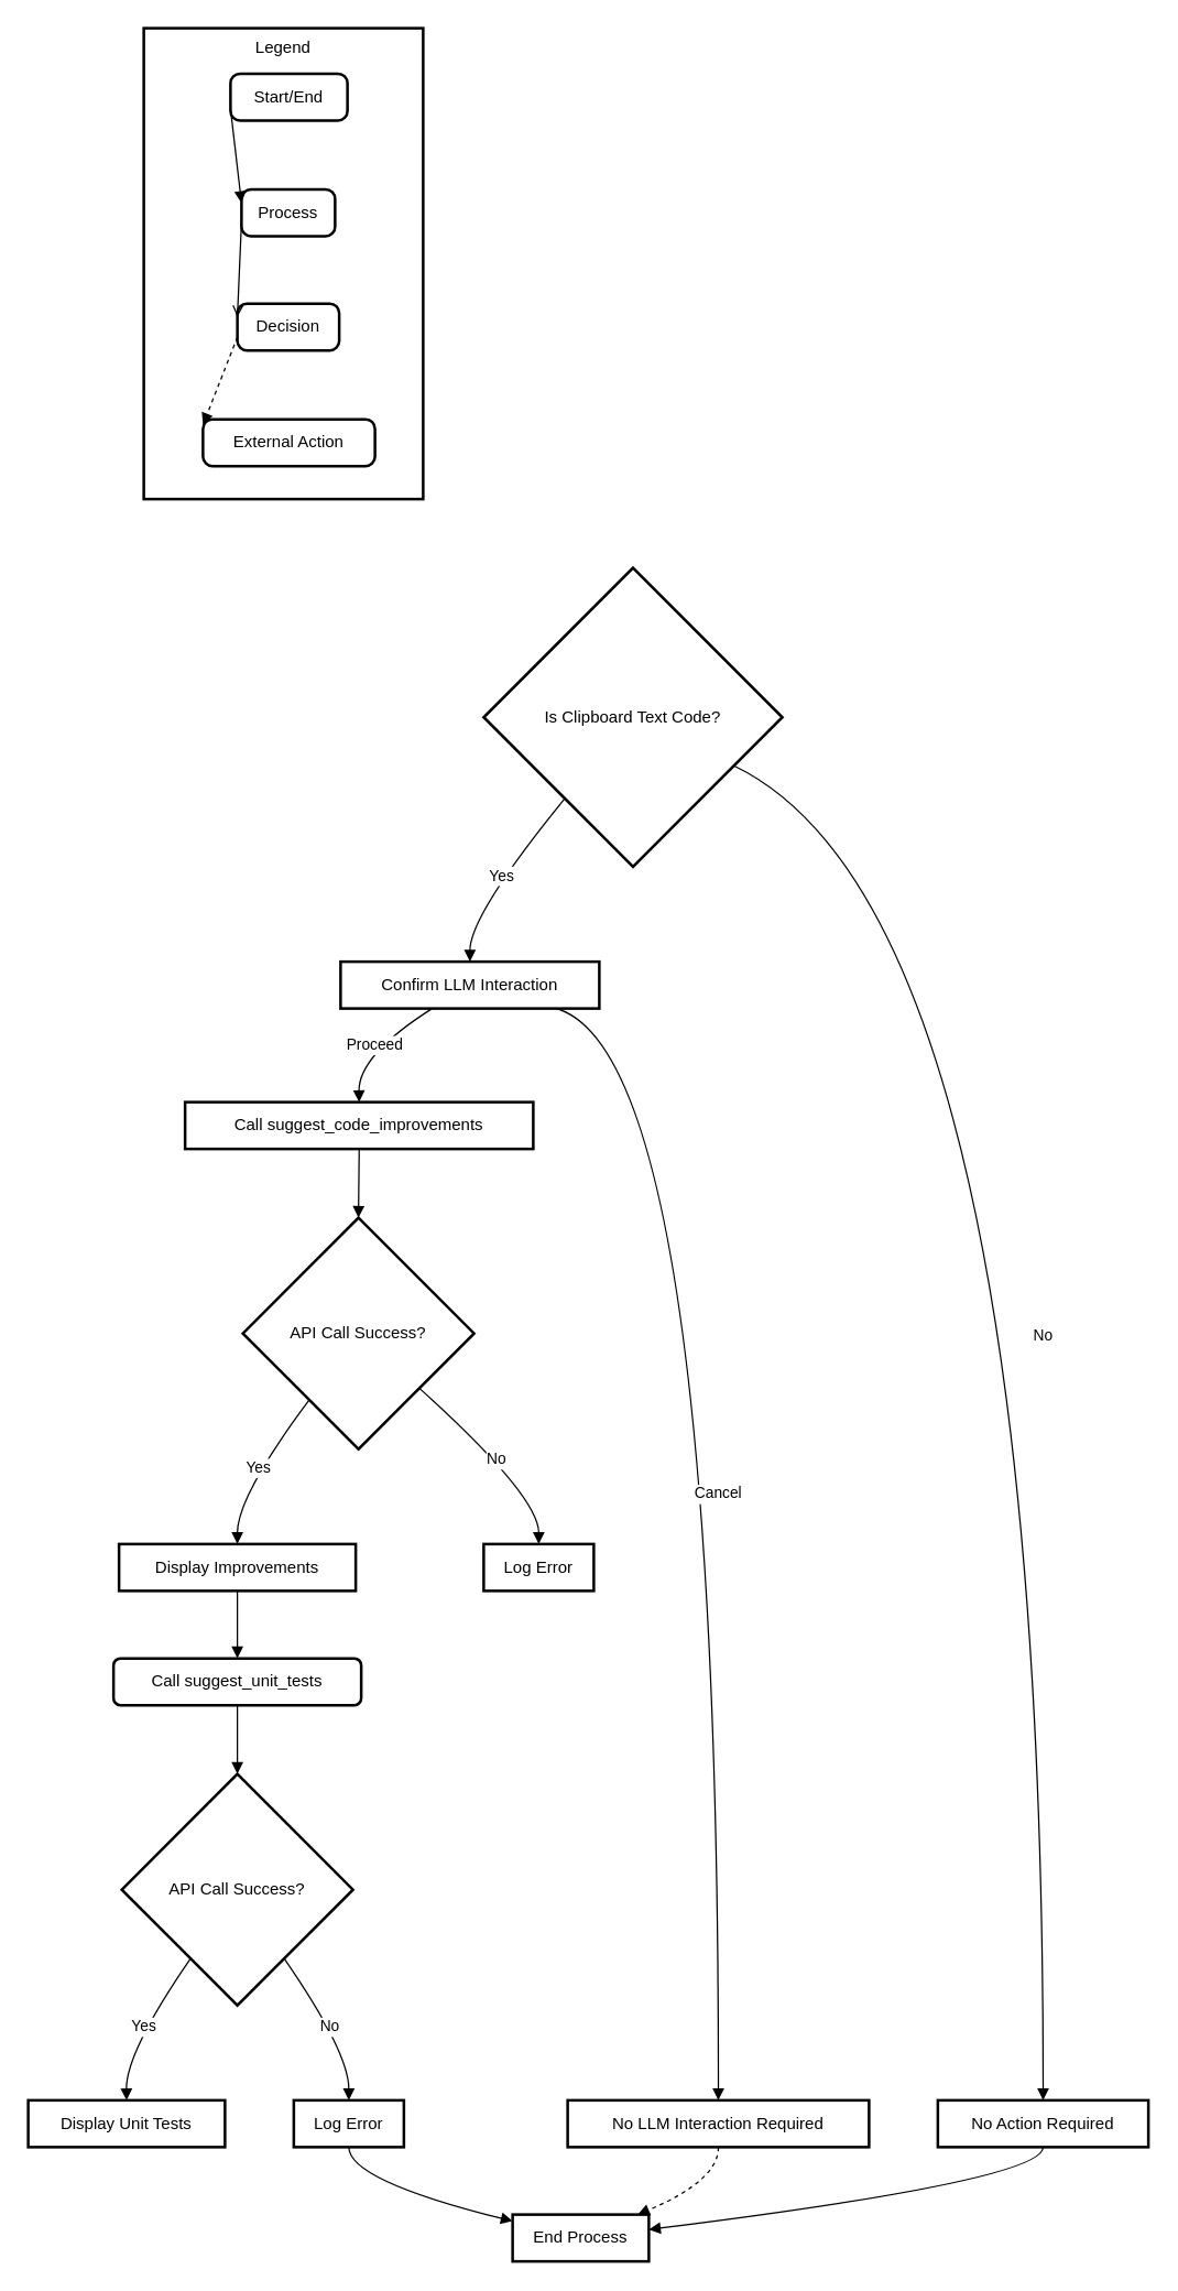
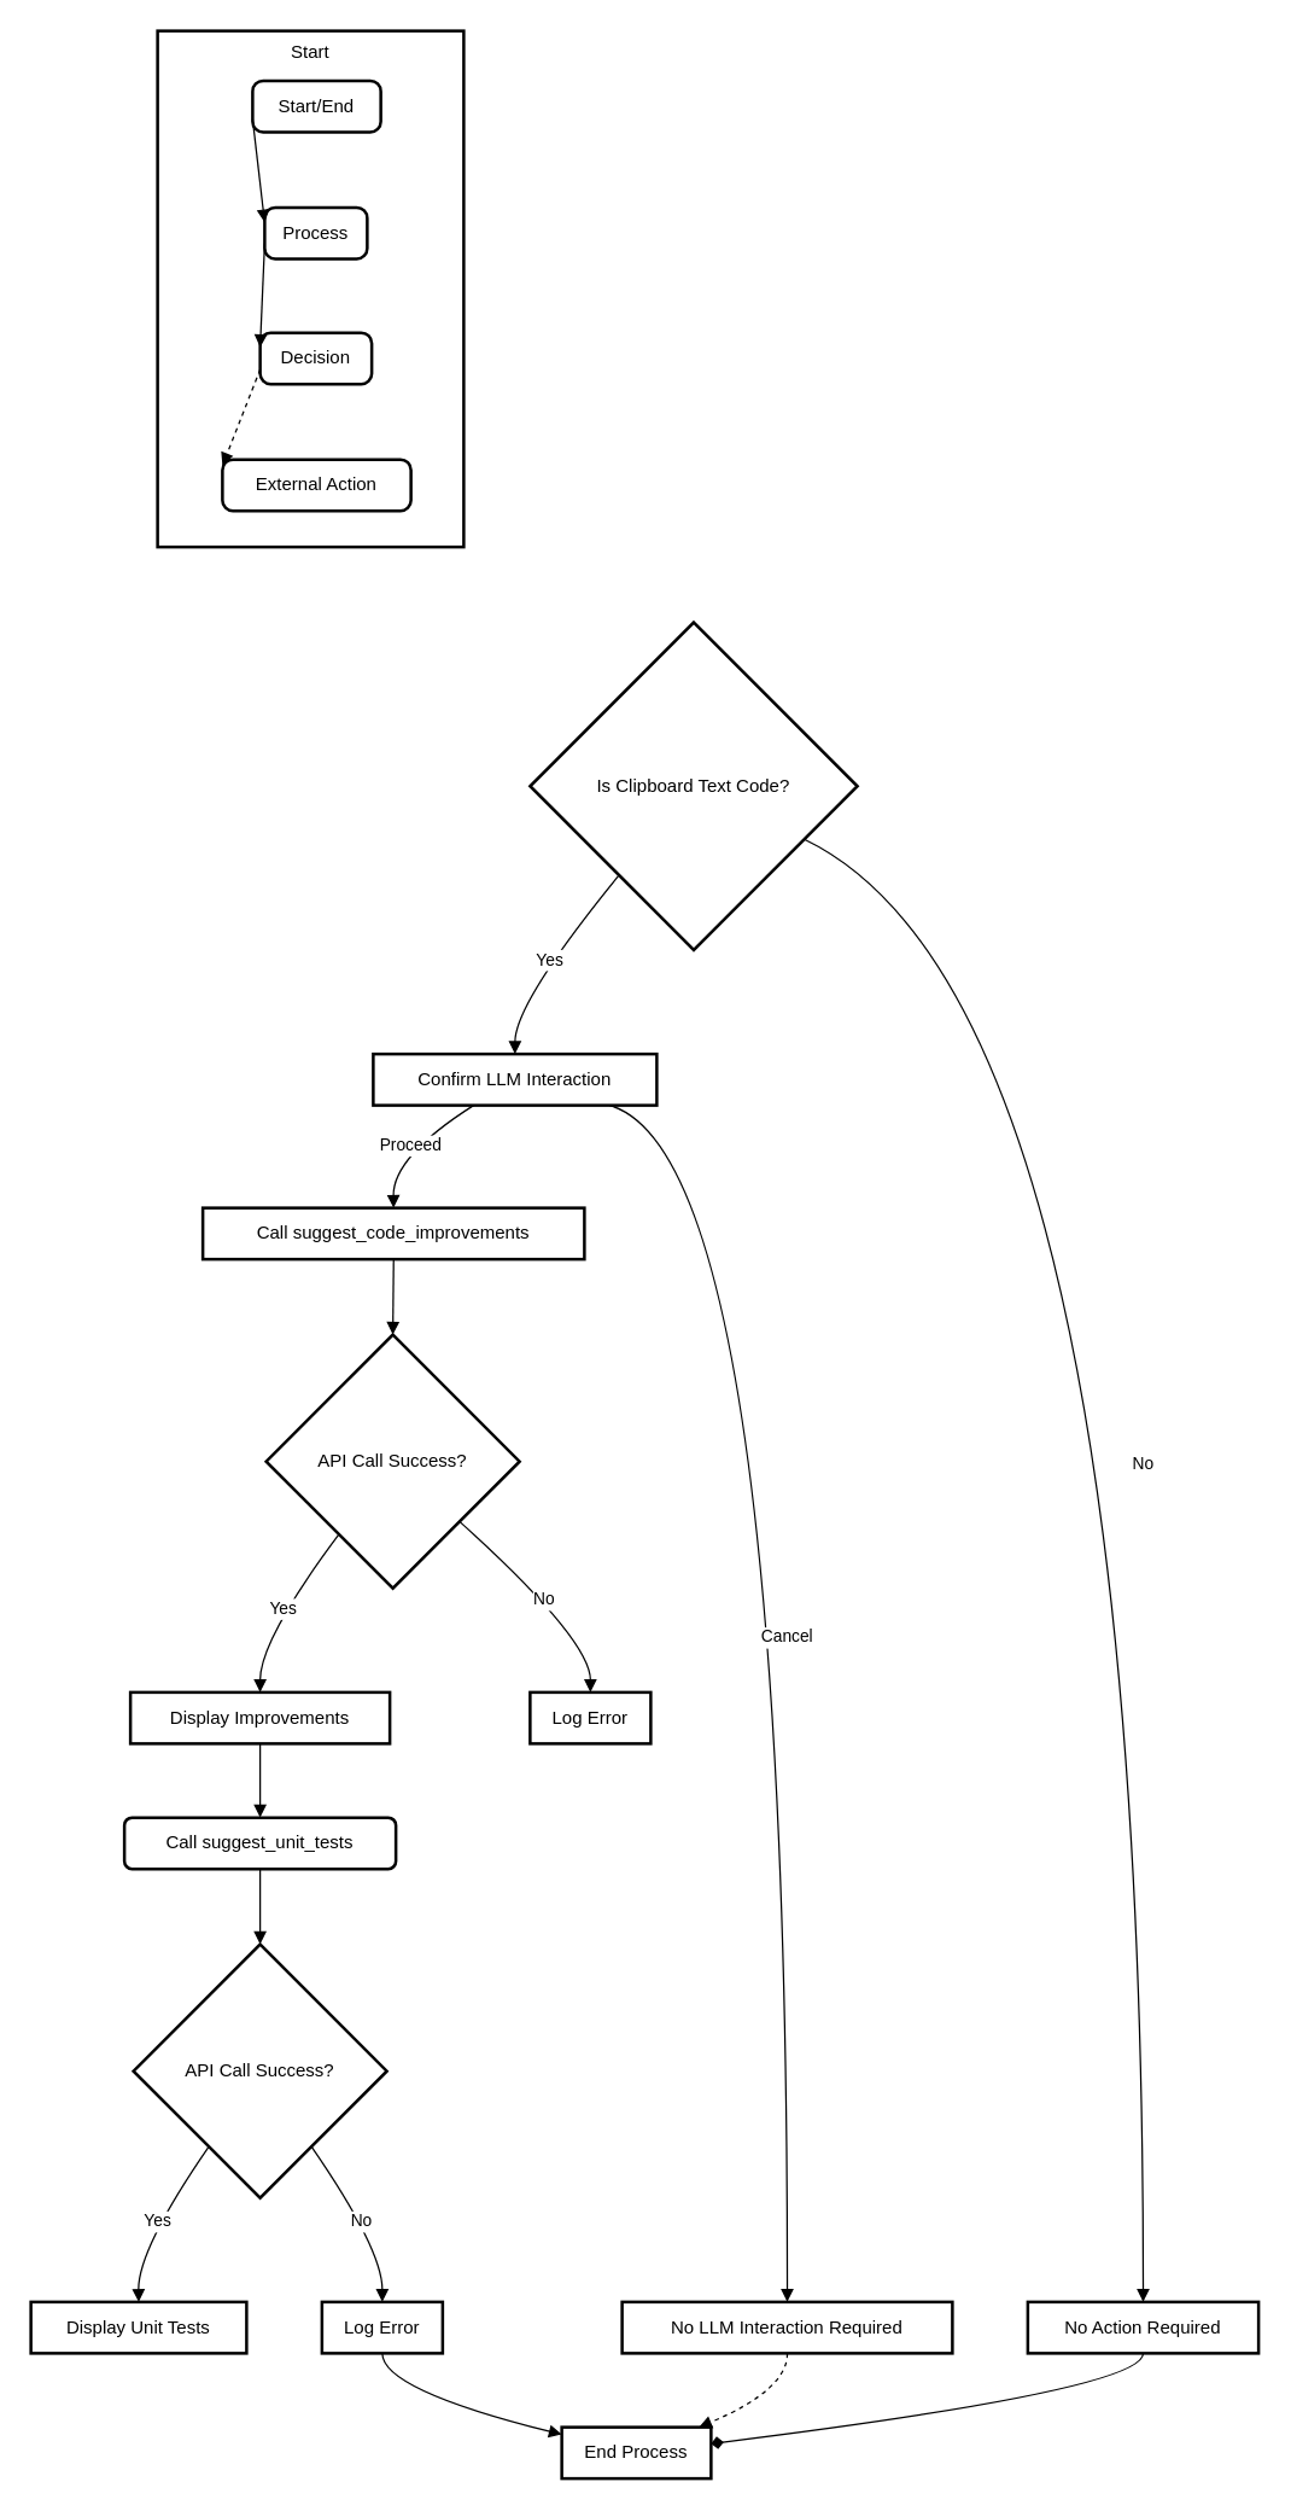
  <mxCell id="0" />
  <mxCell id="1" parent="0" />
- <mxCell id="2" value="Legend" style="whiteSpace=wrap;strokeWidth=2;verticalAlign=top;" vertex="1" parent="1"><mxGeometry x="104" y="20" width="203" height="342" as="geometry" /></mxCell>
+ <mxCell id="2" value="Start" style="whiteSpace=wrap;strokeWidth=2;verticalAlign=top;" vertex="1" parent="1"><mxGeometry x="104" y="20" width="203" height="342" as="geometry" /></mxCell>
  <mxCell id="3" value="External Action" style="rounded=1;absoluteArcSize=1;arcSize=14;whiteSpace=wrap;strokeWidth=2;" vertex="1" parent="2"><mxGeometry x="43" y="284" width="125" height="34" as="geometry" /></mxCell>
  <mxCell id="4" value="Start/End" style="rounded=1;absoluteArcSize=1;arcSize=14;whiteSpace=wrap;strokeWidth=2;" vertex="1" parent="2"><mxGeometry x="63" y="33" width="85" height="34" as="geometry" /></mxCell>
  <mxCell id="5" value="Process" style="rounded=1;absoluteArcSize=1;arcSize=14;whiteSpace=wrap;strokeWidth=2;" vertex="1" parent="2"><mxGeometry x="71" y="117" width="68" height="34" as="geometry" /></mxCell>
  <mxCell id="6" value="Decision" style="rounded=1;absoluteArcSize=1;arcSize=14;whiteSpace=wrap;strokeWidth=2;" vertex="1" parent="2"><mxGeometry x="68" y="200" width="74" height="34" as="geometry" /></mxCell>
  <mxCell id="7" value="" style="curved=1;startArrow=none;endArrow=block;exitX=-0.49;exitY=0.99;entryX=-0.73;entryY=-0.01;rounded=0;" edge="1" parent="2" source="4" target="5"><mxGeometry relative="1" as="geometry"><Array as="points" /></mxGeometry></mxCell>
- <mxCell id="8" value="" style="curved=1;startArrow=none;endArrow=open;exitX=-0.73;exitY=0.98;entryX=-0.63;entryY=0.01;rounded=0;" edge="1" parent="2" source="5" target="6"><mxGeometry relative="1" as="geometry"><Array as="points" /></mxGeometry></mxCell>
+ <mxCell id="8" value="" style="curved=1;startArrow=none;endArrow=block;exitX=-0.73;exitY=0.98;entryX=-0.63;entryY=0.01;rounded=0;" edge="1" parent="2" source="5" target="6"><mxGeometry relative="1" as="geometry"><Array as="points" /></mxGeometry></mxCell>
  <mxCell id="9" value="" style="curved=1;startArrow=none;endArrow=block;exitX=-0.63;exitY=0.99;entryX=-0.17;entryY=-0.01;rounded=0;dashed=1;" edge="1" parent="2" source="6" target="3"><mxGeometry relative="1" as="geometry"><Array as="points" /></mxGeometry></mxCell>
  <mxCell id="10" value="Is Clipboard Text Code?" style="rhombus;strokeWidth=2;whiteSpace=wrap;" vertex="1" parent="1"><mxGeometry x="351" y="412" width="217" height="217" as="geometry" /></mxCell>
  <mxCell id="11" value="Confirm LLM Interaction" style="whiteSpace=wrap;strokeWidth=2;" vertex="1" parent="1"><mxGeometry x="247" y="698" width="188" height="34" as="geometry" /></mxCell>
  <mxCell id="12" value="No Action Required" style="whiteSpace=wrap;strokeWidth=2;" vertex="1" parent="1"><mxGeometry x="681" y="1525" width="153" height="34" as="geometry" /></mxCell>
  <mxCell id="13" value="Call suggest_code_improvements" style="whiteSpace=wrap;strokeWidth=2;" vertex="1" parent="1"><mxGeometry x="134" y="800" width="253" height="34" as="geometry" /></mxCell>
  <mxCell id="14" value="No LLM Interaction Required" style="whiteSpace=wrap;strokeWidth=2;" vertex="1" parent="1"><mxGeometry x="412" y="1525" width="219" height="34" as="geometry" /></mxCell>
  <mxCell id="15" value="API Call Success?" style="rhombus;strokeWidth=2;whiteSpace=wrap;" vertex="1" parent="1"><mxGeometry x="176" y="884" width="168" height="168" as="geometry" /></mxCell>
  <mxCell id="16" value="Display Improvements" style="whiteSpace=wrap;strokeWidth=2;" vertex="1" parent="1"><mxGeometry x="86" y="1121" width="172" height="34" as="geometry" /></mxCell>
  <mxCell id="17" value="Log Error" style="whiteSpace=wrap;strokeWidth=2;" vertex="1" parent="1"><mxGeometry x="351" y="1121" width="80" height="34" as="geometry" /></mxCell>
  <mxCell id="18" value="Call suggest_unit_tests" style="whiteSpace=wrap;strokeWidth=2;rounded=1;" vertex="1" parent="1"><mxGeometry x="82" y="1204" width="180" height="34" as="geometry" /></mxCell>
  <mxCell id="19" value="API Call Success?" style="rhombus;strokeWidth=2;whiteSpace=wrap;" vertex="1" parent="1"><mxGeometry x="88" y="1288" width="168" height="168" as="geometry" /></mxCell>
  <mxCell id="20" value="Display Unit Tests" style="whiteSpace=wrap;strokeWidth=2;" vertex="1" parent="1"><mxGeometry x="20" y="1525" width="143" height="34" as="geometry" /></mxCell>
  <mxCell id="21" value="Log Error" style="whiteSpace=wrap;strokeWidth=2;" vertex="1" parent="1"><mxGeometry x="213" y="1525" width="80" height="34" as="geometry" /></mxCell>
  <mxCell id="22" value="End Process" style="whiteSpace=wrap;strokeWidth=2;" vertex="1" parent="1"><mxGeometry x="372" y="1608" width="99" height="34" as="geometry" /></mxCell>
  <mxCell id="23" value="Yes" style="curved=1;startArrow=none;endArrow=block;exitX=0.08;exitY=1;entryX=0.5;entryY=-0.01;rounded=0;" edge="1" parent="1" source="10" target="11"><mxGeometry relative="1" as="geometry"><Array as="points"><mxPoint x="341" y="664" /></Array></mxGeometry></mxCell>
  <mxCell id="24" value="No" style="curved=1;startArrow=none;endArrow=block;exitX=1;exitY=0.74;entryX=0.5;entryY=-0.01;rounded=0;" edge="1" parent="1" source="10" target="12"><mxGeometry relative="1" as="geometry"><Array as="points"><mxPoint x="758" y="664" /></Array></mxGeometry></mxCell>
  <mxCell id="25" value="Proceed" style="curved=1;startArrow=none;endArrow=block;exitX=0.36;exitY=0.98;entryX=0.5;entryY=0;rounded=0;" edge="1" parent="1" source="11" target="13"><mxGeometry relative="1" as="geometry"><Array as="points"><mxPoint x="260" y="766" /></Array></mxGeometry></mxCell>
  <mxCell id="26" value="Cancel" style="curved=1;startArrow=none;endArrow=block;exitX=0.82;exitY=0.98;entryX=0.5;entryY=-0.01;rounded=0;" edge="1" parent="1" source="11" target="14"><mxGeometry relative="1" as="geometry"><Array as="points"><mxPoint x="522" y="766" /></Array></mxGeometry></mxCell>
  <mxCell id="27" value="" style="curved=1;startArrow=none;endArrow=block;exitX=0.5;exitY=0.99;entryX=0.5;entryY=0;rounded=0;" edge="1" parent="1" source="13" target="15"><mxGeometry relative="1" as="geometry"><Array as="points" /></mxGeometry></mxCell>
  <mxCell id="28" value="Yes" style="curved=1;startArrow=none;endArrow=block;exitX=0.13;exitY=1;entryX=0.5;entryY=-0.01;rounded=0;" edge="1" parent="1" source="15" target="16"><mxGeometry relative="1" as="geometry"><Array as="points"><mxPoint x="172" y="1086" /></Array></mxGeometry></mxCell>
  <mxCell id="29" value="No" style="curved=1;startArrow=none;endArrow=block;exitX=1;exitY=0.95;entryX=0.5;entryY=-0.01;rounded=0;" edge="1" parent="1" source="15" target="17"><mxGeometry relative="1" as="geometry"><Array as="points"><mxPoint x="391" y="1086" /></Array></mxGeometry></mxCell>
  <mxCell id="30" value="" style="curved=1;startArrow=none;endArrow=block;exitX=0.5;exitY=0.97;entryX=0.5;entryY=0;rounded=0;" edge="1" parent="1" source="16" target="18"><mxGeometry relative="1" as="geometry"><Array as="points" /></mxGeometry></mxCell>
  <mxCell id="31" value="" style="curved=1;startArrow=none;endArrow=block;exitX=0.5;exitY=0.99;entryX=0.5;entryY=0;rounded=0;" edge="1" parent="1" source="18" target="19"><mxGeometry relative="1" as="geometry"><Array as="points" /></mxGeometry></mxCell>
  <mxCell id="32" value="Yes" style="curved=1;startArrow=none;endArrow=block;exitX=0.16;exitY=1;entryX=0.5;entryY=-0.01;rounded=0;" edge="1" parent="1" source="19" target="20"><mxGeometry relative="1" as="geometry"><Array as="points"><mxPoint x="91" y="1490" /></Array></mxGeometry></mxCell>
  <mxCell id="33" value="No" style="curved=1;startArrow=none;endArrow=block;exitX=0.84;exitY=1;entryX=0.5;entryY=-0.01;rounded=0;" edge="1" parent="1" source="19" target="21"><mxGeometry relative="1" as="geometry"><Array as="points"><mxPoint x="253" y="1490" /></Array></mxGeometry></mxCell>
  <mxCell id="34" value="" style="curved=1;startArrow=none;endArrow=block;exitX=0.5;exitY=0.98;entryX=0;entryY=0.14;rounded=0;" edge="1" parent="1" source="21" target="22"><mxGeometry relative="1" as="geometry"><Array as="points"><mxPoint x="253" y="1583" /></Array></mxGeometry></mxCell>
  <mxCell id="35" value="" style="curved=1;startArrow=none;endArrow=block;exitX=0.5;exitY=0.98;entryX=0.91;entryY=0.01;rounded=0;dashed=1;" edge="1" parent="1" source="14" target="22"><mxGeometry relative="1" as="geometry"><Array as="points"><mxPoint x="522" y="1583" /></Array></mxGeometry></mxCell>
- <mxCell id="36" value="" style="curved=1;startArrow=none;endArrow=block;exitX=0.5;exitY=0.98;entryX=1;entryY=0.32;rounded=0;" edge="1" parent="1" source="12" target="22"><mxGeometry relative="1" as="geometry"><Array as="points"><mxPoint x="758" y="1583" /></Array></mxGeometry></mxCell>
+ <mxCell id="36" value="" style="curved=1;startArrow=none;endArrow=diamond;exitX=0.5;exitY=0.98;entryX=1;entryY=0.32;rounded=0;" edge="1" parent="1" source="12" target="22"><mxGeometry relative="1" as="geometry"><Array as="points"><mxPoint x="758" y="1583" /></Array></mxGeometry></mxCell>
